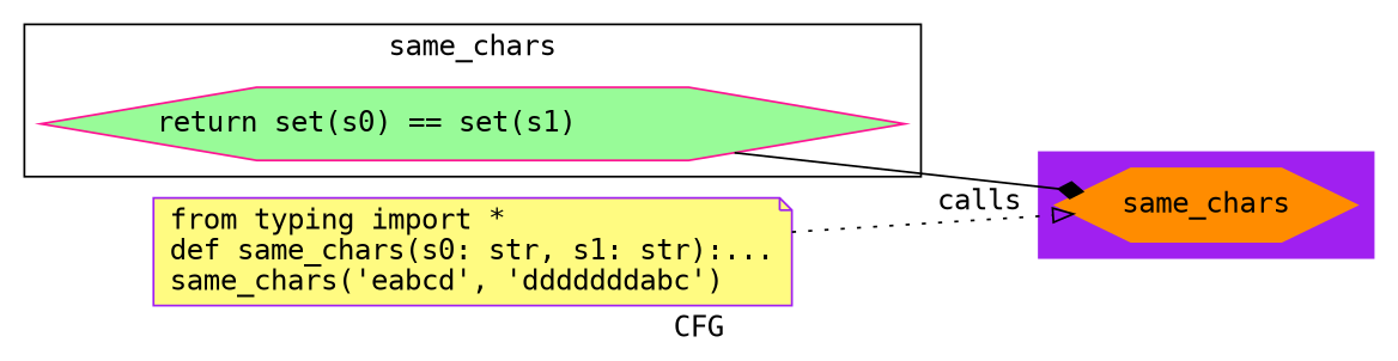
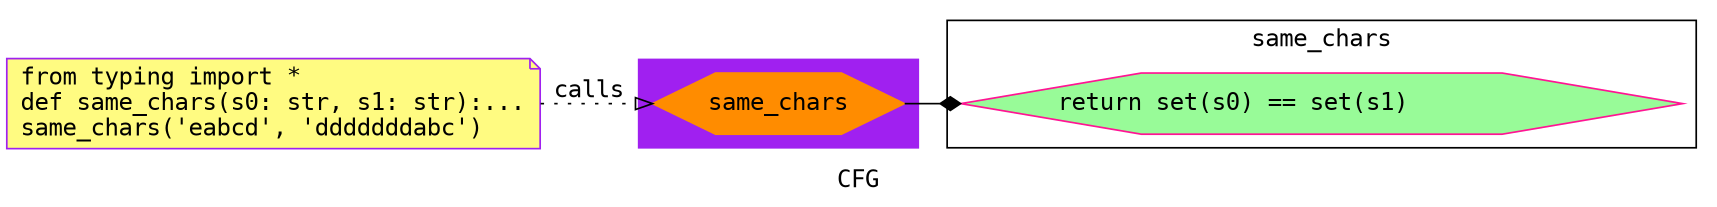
  digraph {
    compound=True
    fontname="DejaVu Sans Mono"
    label=CFG
    pack=False
    rankdir=LR
    ranksep=0.02
    node [fontname="DejaVu Sans Mono" shape=hexagon style="filled,solid"]
    edge [color=black fontname="DejaVu Sans Mono"]
    n1 [color=darkorange height=0.5 label=same_chars linenum="[7]" style=filled width=1.375]
    n2 [fillcolor="#98fb98" height=0.5 label="return set(s0) == set(s1)\l" linenum="[5]" width=5.9029 color=deeppink]
    n3 [fillcolor="#FFFB81" height=0.73611 label="from typing import *\ldef same_chars(s0: str, s1: str):...\lsame_chars('eabcd', 'dddddddabc')\l" linenum="[1]" shape=note width=4.3611 color=purple]
    subgraph cluster_1 {
      color=purple
      compound=true
      label=""
      shape=tab
      style=filled
      n1
    }
    subgraph cluster_2 {
      label=same_chars
      n2
    }
-   n2 -> n1 [style=solid arrowhead=diamond]
+   n1 -> n2 [style=solid arrowhead=diamond]
    n3 -> n1 [label=calls style=dotted arrowhead=onormal]
  }
